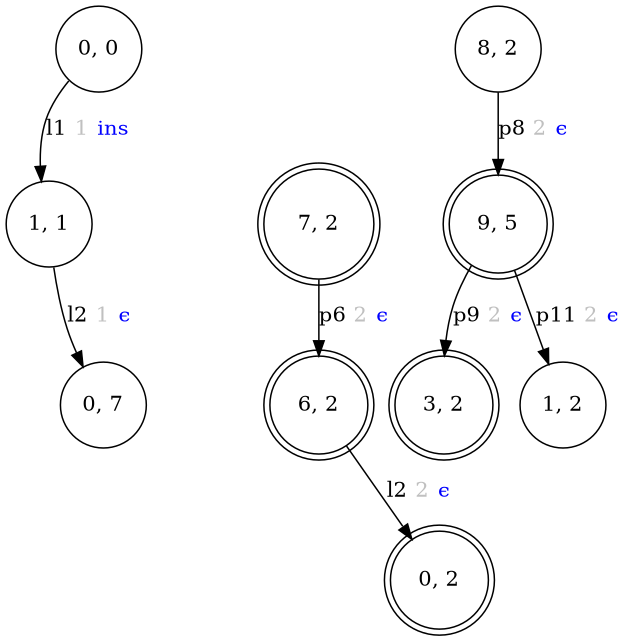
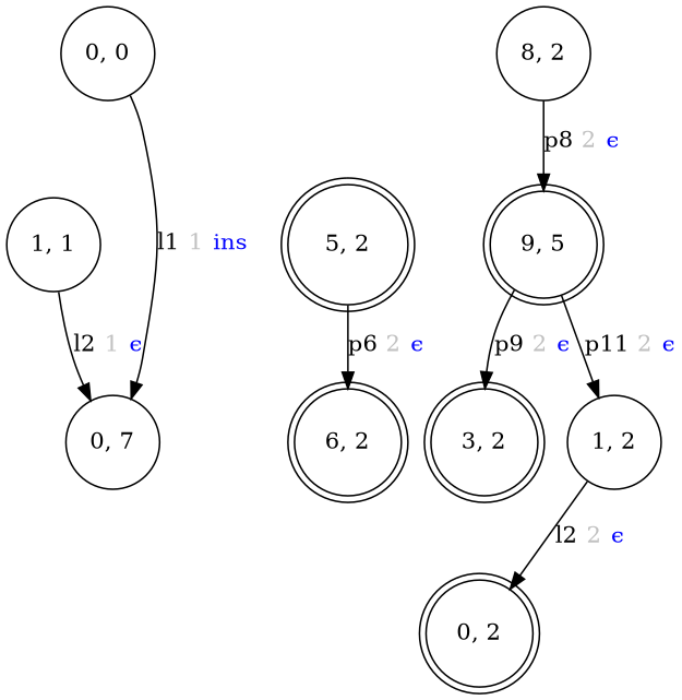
  digraph {
    node [shape=circle]
    "0, 0"
    "1, 1"
    n3 [label="0, 7"]
-   "7, 2" [shape=doublecircle]
+   "7, 2" [shape=doublecircle label="5, 2"]
    "6, 2" [shape=doublecircle]
    n6 [label="9, 5" shape=doublecircle]
    "8, 2"
    "3, 2" [shape=doublecircle]
    "1, 2"
    "0, 2" [shape=doublecircle]
-   "0, 0" -> "1, 1" [label=<l1 <FONT COLOR="grey">1</FONT> <FONT COLOR="blue">ins</FONT>>]
+   "0, 0" -> n3 [label=<l1 <FONT COLOR="grey">1</FONT> <FONT COLOR="blue">ins</FONT>>]
    "1, 1" -> n3 [label=<l2 <FONT COLOR="grey">1</FONT> <FONT COLOR="blue">ϵ</FONT>>]
    "7, 2" -> "6, 2" [label=<p6 <FONT COLOR="grey">2</FONT> <FONT COLOR="blue">ϵ</FONT>>]
    n6 -> "3, 2" [label=<p9 <FONT COLOR="grey">2</FONT> <FONT COLOR="blue">ϵ</FONT>>]
    n6 -> "1, 2" [label=<p11 <FONT COLOR="grey">2</FONT> <FONT COLOR="blue">ϵ</FONT>>]
    "8, 2" -> n6 [label=<p8 <FONT COLOR="grey">2</FONT> <FONT COLOR="blue">ϵ</FONT>>]
-   "6, 2" -> "0, 2" [label=<l2 <FONT COLOR="grey">2</FONT> <FONT COLOR="blue">ϵ</FONT>>]
+   "1, 2" -> "0, 2" [label=<l2 <FONT COLOR="grey">2</FONT> <FONT COLOR="blue">ϵ</FONT>>]
  }
